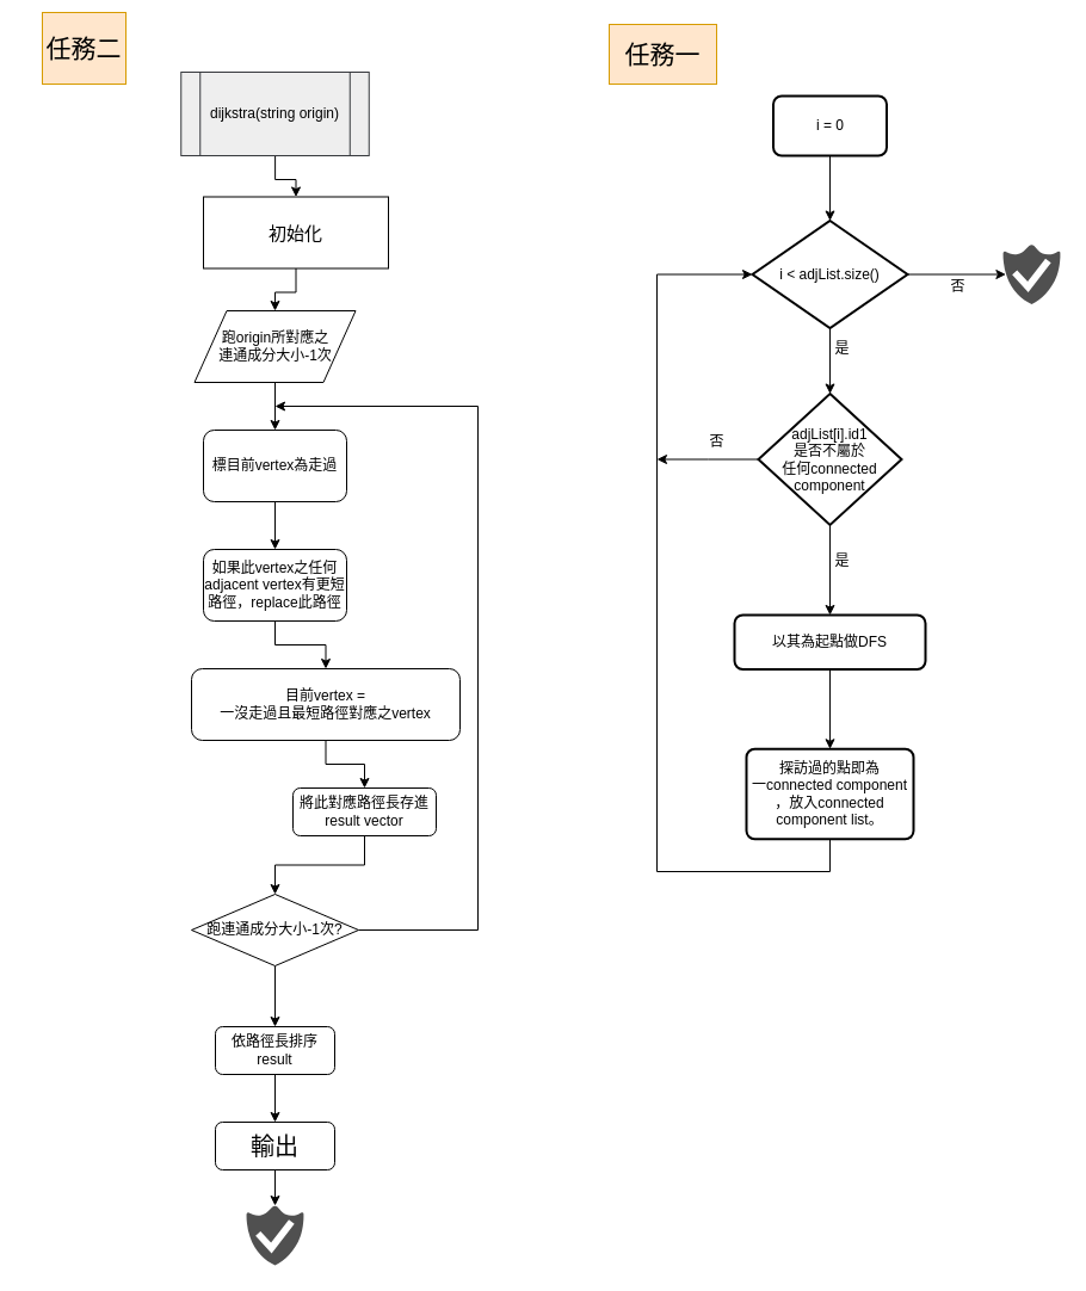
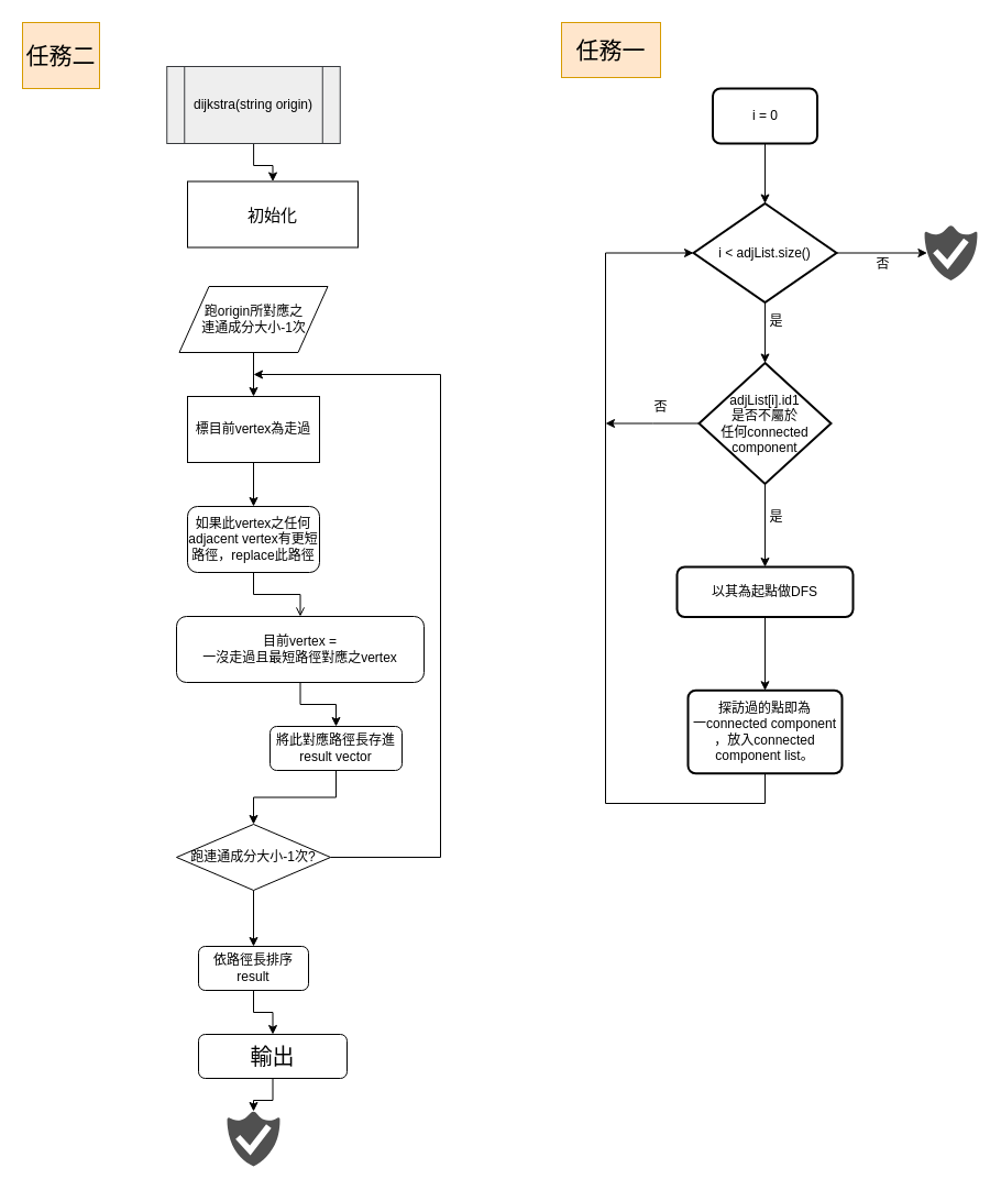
  <mxCell id="0" />
  <mxCell id="1" parent="0" />
- <mxCell id="2" value="&lt;font style=&quot;font-size: 21px&quot;&gt;任務二&lt;/font&gt;" style="text;html=1;strokeColor=#d79b00;fillColor=#ffe6cc;align=center;verticalAlign=middle;whiteSpace=wrap;rounded=0;" parent="1" vertex="1"><mxGeometry x="35" y="10" width="70" height="60" as="geometry" /></mxCell>
- <mxCell id="3" value="" style="edgeStyle=orthogonalEdgeStyle;rounded=0;orthogonalLoop=1;jettySize=auto;html=1;entryX=0.5;entryY=0;entryDx=0;entryDy=0;" parent="1" source="4" target="6" edge="1"><mxGeometry relative="1" as="geometry"><mxPoint x="230" y="280" as="targetPoint" /></mxGeometry></mxCell>
+ <mxCell id="2" value="&lt;font style=&quot;font-size: 21px&quot;&gt;任務二&lt;/font&gt;" style="text;html=1;strokeColor=#d79b00;fillColor=#ffe6cc;align=center;verticalAlign=middle;whiteSpace=wrap;rounded=0;" parent="1" vertex="1"><mxGeometry x="20" y="20" width="70" height="60" as="geometry" /></mxCell>
  <mxCell id="4" value="&lt;font style=&quot;font-size: 15px&quot;&gt;初始化&lt;/font&gt;" style="rounded=0;whiteSpace=wrap;html=1;" parent="1" vertex="1"><mxGeometry x="170" y="164.5" width="155" height="60" as="geometry" /></mxCell>
  <mxCell id="5" value="" style="edgeStyle=orthogonalEdgeStyle;rounded=0;orthogonalLoop=1;jettySize=auto;html=1;" parent="1" source="6" target="8" edge="1"><mxGeometry relative="1" as="geometry" /></mxCell>
  <mxCell id="6" value="跑origin所對應之&lt;br&gt;連通成分大小-1次" style="shape=parallelogram;perimeter=parallelogramPerimeter;whiteSpace=wrap;html=1;" parent="1" vertex="1"><mxGeometry x="162.5" y="260" width="135" height="60" as="geometry" /></mxCell>
  <mxCell id="7" value="" style="edgeStyle=orthogonalEdgeStyle;rounded=0;orthogonalLoop=1;jettySize=auto;html=1;" parent="1" source="8" target="10" edge="1"><mxGeometry relative="1" as="geometry" /></mxCell>
- <mxCell id="8" value="標目前vertex為走過" style="rounded=1;whiteSpace=wrap;html=1;" parent="1" vertex="1"><mxGeometry x="170" y="360" width="120" height="60" as="geometry" /></mxCell>
- <mxCell id="9" value="" style="edgeStyle=orthogonalEdgeStyle;rounded=0;orthogonalLoop=1;jettySize=auto;html=1;" parent="1" source="10" target="12" edge="1"><mxGeometry relative="1" as="geometry" /></mxCell>
+ <mxCell id="8" value="標目前vertex為走過" style="whiteSpace=wrap;html=1;rounded=0;" parent="1" vertex="1"><mxGeometry x="170" y="360" width="120" height="60" as="geometry" /></mxCell>
+ <mxCell id="9" value="" style="edgeStyle=orthogonalEdgeStyle;rounded=0;orthogonalLoop=1;jettySize=auto;html=1;endArrow=open;" parent="1" source="10" target="12" edge="1"><mxGeometry relative="1" as="geometry" /></mxCell>
  <mxCell id="10" value="如果此vertex之任何adjacent vertex有更短路徑，replace此路徑" style="rounded=1;whiteSpace=wrap;html=1;" parent="1" vertex="1"><mxGeometry x="170" y="460" width="120" height="60" as="geometry" /></mxCell>
  <mxCell id="11" value="" style="edgeStyle=orthogonalEdgeStyle;rounded=0;orthogonalLoop=1;jettySize=auto;html=1;" parent="1" source="12" target="14" edge="1"><mxGeometry relative="1" as="geometry" /></mxCell>
  <mxCell id="12" value="目前vertex = &lt;br&gt;一沒走過且最短路徑對應之vertex" style="rounded=1;whiteSpace=wrap;html=1;" parent="1" vertex="1"><mxGeometry x="160" y="560" width="225" height="60" as="geometry" /></mxCell>
  <mxCell id="13" value="" style="edgeStyle=orthogonalEdgeStyle;rounded=0;orthogonalLoop=1;jettySize=auto;html=1;" parent="1" source="14" target="17" edge="1"><mxGeometry relative="1" as="geometry" /></mxCell>
  <mxCell id="14" value="將此對應路徑長存進&lt;br&gt;result vector" style="rounded=1;whiteSpace=wrap;html=1;" parent="1" vertex="1"><mxGeometry x="245" y="660" width="120" height="40" as="geometry" /></mxCell>
  <mxCell id="15" value="" style="edgeStyle=orthogonalEdgeStyle;rounded=0;orthogonalLoop=1;jettySize=auto;html=1;entryX=0.5;entryY=0;entryDx=0;entryDy=0;" parent="1" source="17" target="19" edge="1"><mxGeometry relative="1" as="geometry"><mxPoint x="230" y="860" as="targetPoint" /></mxGeometry></mxCell>
  <mxCell id="16" value="" style="edgeStyle=orthogonalEdgeStyle;rounded=0;orthogonalLoop=1;jettySize=auto;html=1;exitX=1;exitY=0.5;exitDx=0;exitDy=0;" parent="1" source="17" edge="1"><mxGeometry relative="1" as="geometry"><mxPoint x="230" y="340" as="targetPoint" /><Array as="points"><mxPoint x="400" y="779" /><mxPoint x="400" y="340" /></Array></mxGeometry></mxCell>
  <mxCell id="17" value="&lt;span&gt;跑連通成分大小-1次?&lt;/span&gt;" style="rhombus;whiteSpace=wrap;html=1;" parent="1" vertex="1"><mxGeometry x="160" y="749" width="140" height="60" as="geometry" /></mxCell>
  <mxCell id="18" value="" style="edgeStyle=orthogonalEdgeStyle;rounded=0;orthogonalLoop=1;jettySize=auto;html=1;" parent="1" source="19" target="21" edge="1"><mxGeometry relative="1" as="geometry" /></mxCell>
  <mxCell id="19" value="依路徑長排序&lt;br&gt;result" style="rounded=1;whiteSpace=wrap;html=1;" parent="1" vertex="1"><mxGeometry x="180" y="860" width="100" height="40" as="geometry" /></mxCell>
  <mxCell id="20" value="" style="edgeStyle=orthogonalEdgeStyle;rounded=0;orthogonalLoop=1;jettySize=auto;html=1;" parent="1" source="21" target="22" edge="1"><mxGeometry relative="1" as="geometry" /></mxCell>
- <mxCell id="21" value="&lt;font style=&quot;font-size: 20px&quot;&gt;輸出&lt;/font&gt;" style="rounded=1;whiteSpace=wrap;html=1;" parent="1" vertex="1"><mxGeometry x="180" y="940" width="100" height="40" as="geometry" /></mxCell>
+ <mxCell id="21" value="&lt;font style=&quot;font-size: 20px&quot;&gt;輸出&lt;/font&gt;" style="rounded=1;whiteSpace=wrap;html=1;" parent="1" vertex="1"><mxGeometry x="180" y="940" width="135" height="40" as="geometry" /></mxCell>
  <mxCell id="22" value="" style="pointerEvents=1;shadow=0;dashed=0;html=1;strokeColor=none;labelPosition=center;verticalLabelPosition=bottom;verticalAlign=top;align=center;fillColor=#505050;shape=mxgraph.mscae.intune.end_protection" parent="1" vertex="1"><mxGeometry x="206" y="1010" width="48" height="50" as="geometry" /></mxCell>
  <mxCell id="23" value="" style="edgeStyle=orthogonalEdgeStyle;rounded=0;orthogonalLoop=1;jettySize=auto;html=1;" parent="1" source="24" target="4" edge="1"><mxGeometry relative="1" as="geometry" /></mxCell>
  <mxCell id="24" value="dijkstra(string origin)" style="shape=process;whiteSpace=wrap;html=1;backgroundOutline=1;fillColor=#eeeeee;strokeColor=#36393d;" parent="1" vertex="1"><mxGeometry x="151.25" y="60" width="157.5" height="70" as="geometry" /></mxCell>
  <mxCell id="25" value="&lt;font style=&quot;font-size: 21px&quot;&gt;任務一&lt;/font&gt;" style="text;html=1;strokeColor=#d79b00;fillColor=#ffe6cc;align=center;verticalAlign=middle;whiteSpace=wrap;rounded=0;" parent="1" vertex="1"><mxGeometry x="510" y="20" width="90" height="50" as="geometry" /></mxCell>
  <mxCell id="26" style="edgeStyle=orthogonalEdgeStyle;rounded=0;orthogonalLoop=1;jettySize=auto;html=1;entryX=0.5;entryY=0;entryDx=0;entryDy=0;exitX=0.5;exitY=1;exitDx=0;exitDy=0;exitPerimeter=0;" parent="1" source="33" target="28" edge="1"><mxGeometry relative="1" as="geometry"><mxPoint x="680" y="535" as="sourcePoint" /></mxGeometry></mxCell>
  <mxCell id="27" value="" style="edgeStyle=orthogonalEdgeStyle;rounded=0;orthogonalLoop=1;jettySize=auto;html=1;" parent="1" source="28" target="30" edge="1"><mxGeometry relative="1" as="geometry" /></mxCell>
  <mxCell id="28" value="以其為起點做DFS" style="rounded=1;whiteSpace=wrap;html=1;absoluteArcSize=1;arcSize=14;strokeWidth=2;" parent="1" vertex="1"><mxGeometry x="615" y="515" width="160" height="45.5" as="geometry" /></mxCell>
  <mxCell id="29" style="edgeStyle=orthogonalEdgeStyle;rounded=0;orthogonalLoop=1;jettySize=auto;html=1;entryX=0;entryY=0.5;entryDx=0;entryDy=0;" parent="1" source="30" target="38" edge="1"><mxGeometry relative="1" as="geometry"><Array as="points"><mxPoint x="695" y="730" /><mxPoint x="550" y="730" /><mxPoint x="550" y="230" /></Array></mxGeometry></mxCell>
  <mxCell id="30" value="探訪過的點即為&lt;br&gt;一connected component&lt;br&gt;，放入connected component list。" style="rounded=1;whiteSpace=wrap;html=1;absoluteArcSize=1;arcSize=14;strokeWidth=2;" parent="1" vertex="1"><mxGeometry x="625" y="627.25" width="140" height="75.5" as="geometry" /></mxCell>
  <mxCell id="31" style="edgeStyle=orthogonalEdgeStyle;rounded=0;orthogonalLoop=1;jettySize=auto;html=1;entryX=0.05;entryY=0.5;entryDx=0;entryDy=0;entryPerimeter=0;exitX=1;exitY=0.5;exitDx=0;exitDy=0;exitPerimeter=0;" parent="1" source="38" target="35" edge="1"><mxGeometry relative="1" as="geometry"><mxPoint x="750" y="209.5" as="sourcePoint" /><Array as="points" /></mxGeometry></mxCell>
  <mxCell id="32" style="edgeStyle=orthogonalEdgeStyle;rounded=0;orthogonalLoop=1;jettySize=auto;html=1;" edge="1" parent="1" source="33"><mxGeometry relative="1" as="geometry"><mxPoint x="550" y="384.5" as="targetPoint" /></mxGeometry></mxCell>
  <mxCell id="33" value="adjList[i].id1&lt;br&gt;是否不屬於&lt;br&gt;任何connected component" style="strokeWidth=2;html=1;shape=mxgraph.flowchart.decision;whiteSpace=wrap;" parent="1" vertex="1"><mxGeometry x="635" y="329.5" width="120" height="110" as="geometry" /></mxCell>
  <mxCell id="34" value="是" style="text;html=1;align=center;verticalAlign=middle;resizable=0;points=[];autosize=1;" parent="1" vertex="1"><mxGeometry x="690" y="459.5" width="30" height="20" as="geometry" /></mxCell>
  <mxCell id="35" value="" style="pointerEvents=1;shadow=0;dashed=0;html=1;strokeColor=none;labelPosition=center;verticalLabelPosition=bottom;verticalAlign=top;align=center;fillColor=#505050;shape=mxgraph.mscae.intune.end_protection" parent="1" vertex="1"><mxGeometry x="840" y="204.5" width="48" height="50" as="geometry" /></mxCell>
  <mxCell id="36" value="否" style="text;html=1;align=center;verticalAlign=middle;resizable=0;points=[];autosize=1;" vertex="1" parent="1"><mxGeometry x="787" y="229.5" width="30" height="20" as="geometry" /></mxCell>
  <mxCell id="37" style="edgeStyle=orthogonalEdgeStyle;rounded=0;orthogonalLoop=1;jettySize=auto;html=1;entryX=0.5;entryY=0;entryDx=0;entryDy=0;entryPerimeter=0;" edge="1" parent="1" source="38" target="33"><mxGeometry relative="1" as="geometry" /></mxCell>
  <mxCell id="38" value="i &amp;lt; adjList.size()" style="strokeWidth=2;html=1;shape=mxgraph.flowchart.decision;whiteSpace=wrap;fontFamily=Helvetica;fontSize=12;fontColor=#000000;align=center;strokeColor=#000000;fillColor=#ffffff;" vertex="1" parent="1"><mxGeometry x="630" y="184.5" width="130" height="90" as="geometry" /></mxCell>
  <mxCell id="39" value="否" style="text;html=1;align=center;verticalAlign=middle;resizable=0;points=[];autosize=1;" vertex="1" parent="1"><mxGeometry x="585" y="359.5" width="30" height="20" as="geometry" /></mxCell>
  <mxCell id="40" value="是" style="text;html=1;align=center;verticalAlign=middle;resizable=0;points=[];autosize=1;" vertex="1" parent="1"><mxGeometry x="690" y="281.5" width="30" height="20" as="geometry" /></mxCell>
  <mxCell id="41" style="edgeStyle=orthogonalEdgeStyle;rounded=0;orthogonalLoop=1;jettySize=auto;html=1;entryX=0.5;entryY=0;entryDx=0;entryDy=0;entryPerimeter=0;" edge="1" parent="1" source="42" target="38"><mxGeometry relative="1" as="geometry" /></mxCell>
  <mxCell id="42" value="i = 0" style="rounded=1;whiteSpace=wrap;html=1;absoluteArcSize=1;arcSize=14;strokeWidth=2;" vertex="1" parent="1"><mxGeometry x="647.5" y="80" width="95" height="50" as="geometry" /></mxCell>
